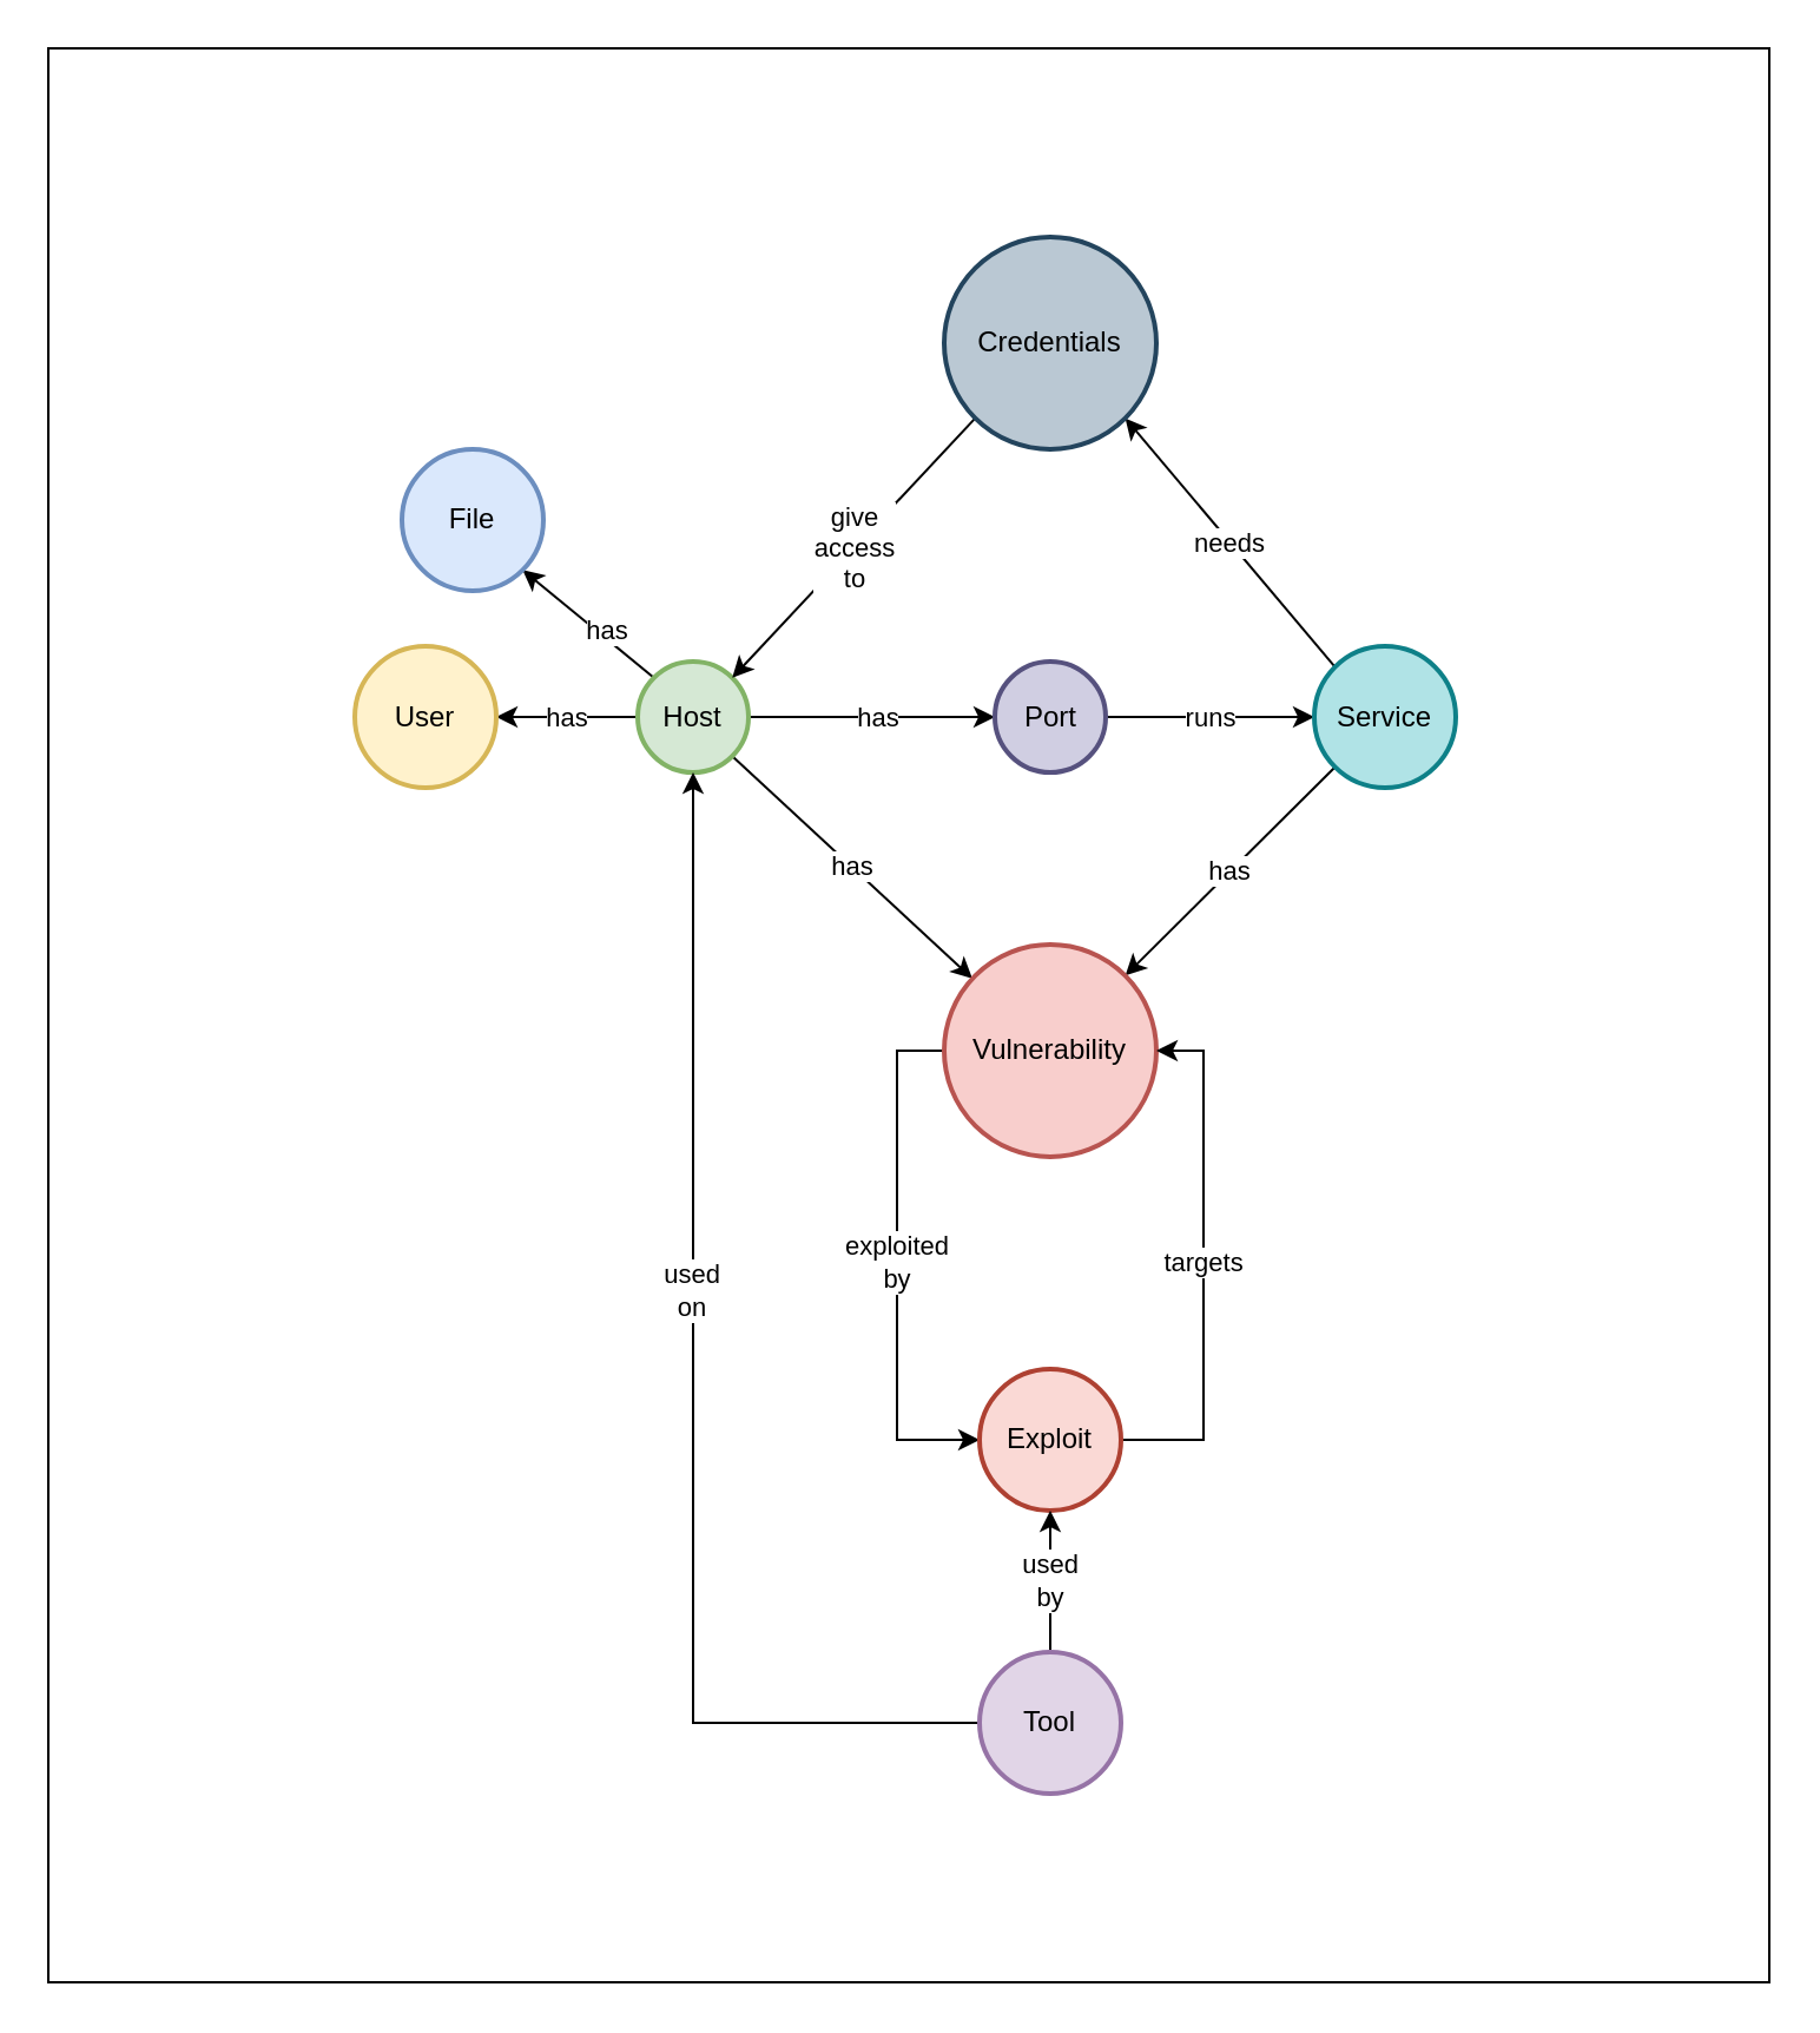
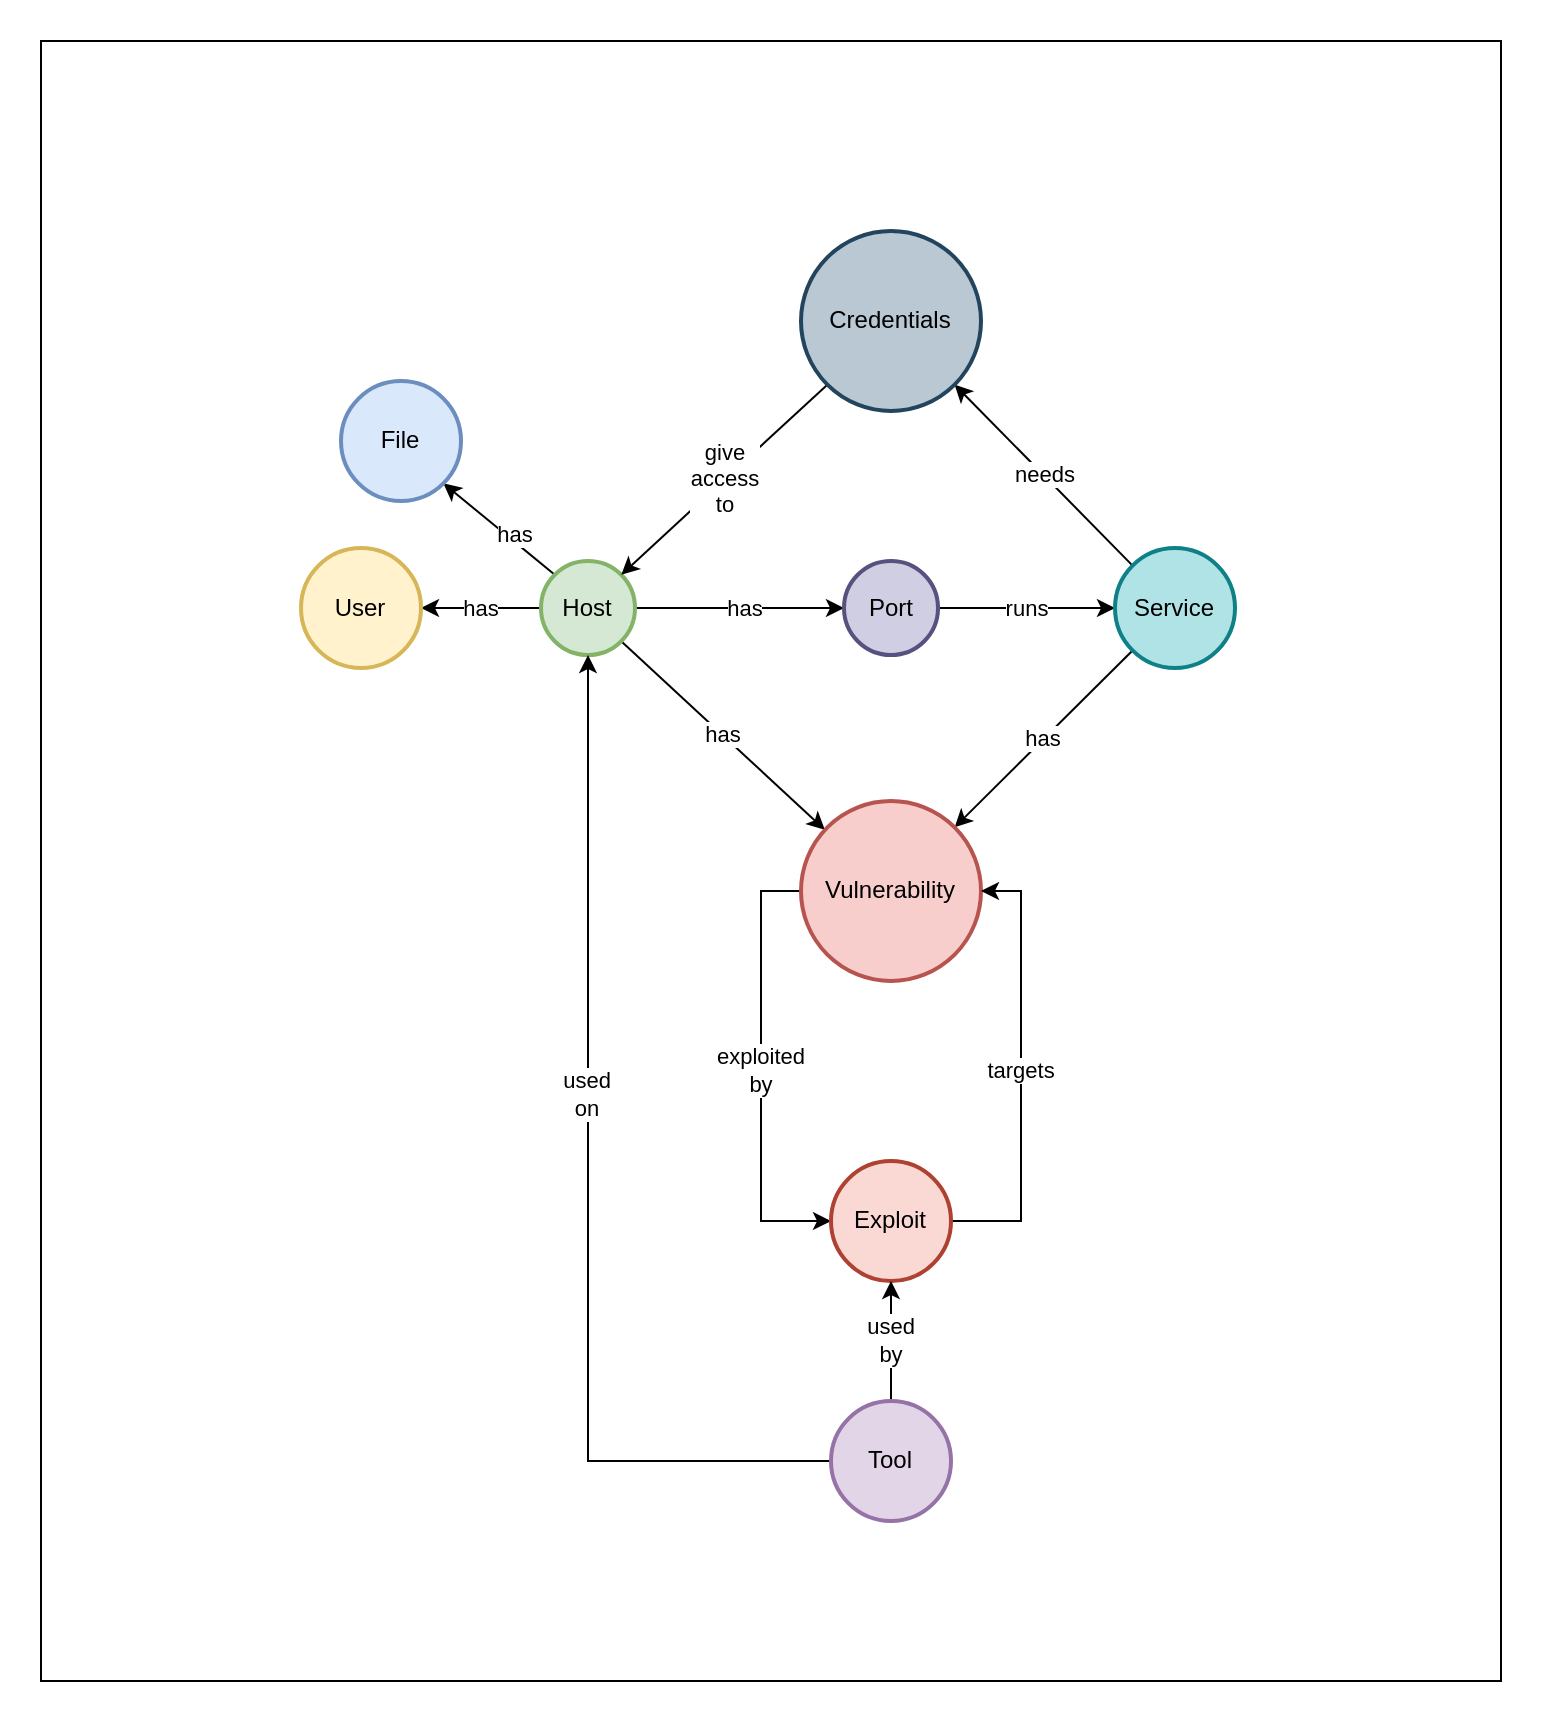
  <mxCell id="0" />
  <mxCell id="1" parent="0" />
  <mxCell id="2" value="" style="rounded=0;whiteSpace=wrap;html=1;" vertex="1" parent="1"><mxGeometry x="20" y="20" width="730" height="820" as="geometry" /></mxCell>
  <mxCell id="3" style="edgeStyle=none;html=1;entryX=0;entryY=0.5;entryDx=0;entryDy=0;rounded=0;" edge="1" parent="1" source="9" target="11"><mxGeometry relative="1" as="geometry" /></mxCell>
  <mxCell id="4" value="has" style="edgeLabel;html=1;align=center;verticalAlign=middle;resizable=0;points=[];rounded=0;" vertex="1" connectable="0" parent="3"><mxGeometry x="-0.117" y="-1" relative="1" as="geometry"><mxPoint x="8" y="-1" as="offset" /></mxGeometry></mxCell>
  <mxCell id="5" value="has" style="edgeStyle=none;html=1;exitX=1;exitY=1;exitDx=0;exitDy=0;rounded=0;" edge="1" parent="1" source="9" target="16"><mxGeometry relative="1" as="geometry" /></mxCell>
  <mxCell id="6" style="html=1;exitX=0;exitY=0;exitDx=0;exitDy=0;entryX=1;entryY=1;entryDx=0;entryDy=0;rounded=0;" edge="1" parent="1" source="9" target="21"><mxGeometry relative="1" as="geometry" /></mxCell>
  <mxCell id="7" value="has" style="edgeLabel;html=1;align=center;verticalAlign=middle;resizable=0;points=[];rounded=0;" vertex="1" connectable="0" parent="6"><mxGeometry x="-0.201" y="-3" relative="1" as="geometry"><mxPoint as="offset" /></mxGeometry></mxCell>
  <mxCell id="8" value="has" style="edgeStyle=none;html=1;exitX=0;exitY=0.5;exitDx=0;exitDy=0;entryX=1;entryY=0.5;entryDx=0;entryDy=0;rounded=0;" edge="1" parent="1" source="9" target="22"><mxGeometry relative="1" as="geometry" /></mxCell>
  <mxCell id="9" value="Host" style="ellipse;aspect=fixed;strokeWidth=2;whiteSpace=wrap;rounded=0;fillColor=#d5e8d4;strokeColor=#82b366;" vertex="1" parent="1"><mxGeometry x="270" y="280" width="47" height="47" as="geometry" /></mxCell>
  <mxCell id="10" value="runs" style="edgeStyle=none;html=1;exitX=1;exitY=0.5;exitDx=0;exitDy=0;entryX=0;entryY=0.5;entryDx=0;entryDy=0;rounded=0;" edge="1" parent="1" source="11" target="14"><mxGeometry relative="1" as="geometry" /></mxCell>
  <mxCell id="11" value="Port" style="ellipse;aspect=fixed;strokeWidth=2;whiteSpace=wrap;rounded=0;fillColor=#d0cee2;strokeColor=#56517e;" vertex="1" parent="1"><mxGeometry x="421.5" y="280" width="47" height="47" as="geometry" /></mxCell>
  <mxCell id="12" value="has" style="edgeStyle=none;html=1;exitX=0;exitY=1;exitDx=0;exitDy=0;entryX=1;entryY=0;entryDx=0;entryDy=0;rounded=0;" edge="1" parent="1" source="14" target="16"><mxGeometry relative="1" as="geometry" /></mxCell>
  <mxCell id="13" value="needs" style="edgeStyle=none;html=1;exitX=0;exitY=0;exitDx=0;exitDy=0;entryX=1;entryY=1;entryDx=0;entryDy=0;rounded=0;" edge="1" parent="1" source="14" target="18"><mxGeometry relative="1" as="geometry" /></mxCell>
  <mxCell id="14" value="Service" style="ellipse;aspect=fixed;strokeWidth=2;whiteSpace=wrap;rounded=0;fillColor=#b0e3e6;strokeColor=#0e8088;" vertex="1" parent="1"><mxGeometry x="557" y="273.5" width="60" height="60" as="geometry" /></mxCell>
  <mxCell id="15" value="exploited&lt;br&gt;by" style="edgeStyle=orthogonalEdgeStyle;html=1;exitX=0;exitY=0.5;exitDx=0;exitDy=0;entryX=0;entryY=0.5;entryDx=0;entryDy=0;rounded=0;" edge="1" parent="1" source="16" target="20"><mxGeometry relative="1" as="geometry"><Array as="points"><mxPoint x="380" y="445" /><mxPoint x="380" y="610" /></Array></mxGeometry></mxCell>
  <mxCell id="16" value="Vulnerability" style="ellipse;aspect=fixed;strokeWidth=2;whiteSpace=wrap;rounded=0;fillColor=#f8cecc;strokeColor=#b85450;" vertex="1" parent="1"><mxGeometry x="400" y="400" width="90" height="90" as="geometry" /></mxCell>
  <mxCell id="17" value="give&lt;br&gt;access&lt;br&gt;to" style="edgeStyle=none;html=1;exitX=0;exitY=1;exitDx=0;exitDy=0;entryX=1;entryY=0;entryDx=0;entryDy=0;rounded=0;" edge="1" parent="1" source="18" target="9"><mxGeometry relative="1" as="geometry" /></mxCell>
- <mxCell id="18" value="Credentials" style="ellipse;aspect=fixed;strokeWidth=2;whiteSpace=wrap;rounded=0;fillColor=#bac8d3;strokeColor=#23445d;" vertex="1" parent="1"><mxGeometry x="400" y="100" width="90" height="90" as="geometry" /></mxCell>
+ <mxCell id="18" value="Credentials" style="ellipse;aspect=fixed;strokeWidth=2;whiteSpace=wrap;rounded=0;fillColor=#bac8d3;strokeColor=#23445d;" vertex="1" parent="1"><mxGeometry x="400" y="115" width="90" height="90" as="geometry" /></mxCell>
  <mxCell id="19" value="targets" style="edgeStyle=orthogonalEdgeStyle;html=1;exitX=1;exitY=0.5;exitDx=0;exitDy=0;entryX=1;entryY=0.5;entryDx=0;entryDy=0;rounded=0;" edge="1" parent="1" source="20" target="16"><mxGeometry relative="1" as="geometry"><Array as="points"><mxPoint x="510" y="610" /><mxPoint x="510" y="445" /></Array></mxGeometry></mxCell>
  <mxCell id="20" value="Exploit" style="ellipse;aspect=fixed;strokeWidth=2;whiteSpace=wrap;rounded=0;fillColor=#fad9d5;strokeColor=#ae4132;" vertex="1" parent="1"><mxGeometry x="415" y="580" width="60" height="60" as="geometry" /></mxCell>
  <mxCell id="21" value="File" style="ellipse;aspect=fixed;strokeWidth=2;whiteSpace=wrap;rounded=0;fillColor=#dae8fc;strokeColor=#6c8ebf;" vertex="1" parent="1"><mxGeometry x="170" y="190" width="60" height="60" as="geometry" /></mxCell>
  <mxCell id="22" value="User" style="ellipse;aspect=fixed;strokeWidth=2;whiteSpace=wrap;rounded=0;fillColor=#fff2cc;strokeColor=#d6b656;" vertex="1" parent="1"><mxGeometry x="150" y="273.5" width="60" height="60" as="geometry" /></mxCell>
  <mxCell id="23" value="used&lt;br&gt;by" style="edgeStyle=orthogonalEdgeStyle;html=1;exitX=0.5;exitY=0;exitDx=0;exitDy=0;entryX=0.5;entryY=1;entryDx=0;entryDy=0;rounded=0;" edge="1" parent="1" source="26" target="20"><mxGeometry relative="1" as="geometry" /></mxCell>
  <mxCell id="24" style="edgeStyle=orthogonalEdgeStyle;html=1;exitX=0;exitY=0.5;exitDx=0;exitDy=0;entryX=0.5;entryY=1;entryDx=0;entryDy=0;rounded=0;" edge="1" parent="1" source="26" target="9"><mxGeometry relative="1" as="geometry" /></mxCell>
  <mxCell id="25" value="used&lt;br&gt;on" style="edgeLabel;html=1;align=center;verticalAlign=middle;resizable=0;points=[];rounded=0;" vertex="1" connectable="0" parent="24"><mxGeometry x="0.164" y="1" relative="1" as="geometry"><mxPoint as="offset" /></mxGeometry></mxCell>
  <mxCell id="26" value="Tool" style="ellipse;aspect=fixed;strokeWidth=2;whiteSpace=wrap;rounded=0;fillColor=#e1d5e7;strokeColor=#9673a6;" vertex="1" parent="1"><mxGeometry x="415" y="700" width="60" height="60" as="geometry" /></mxCell>
